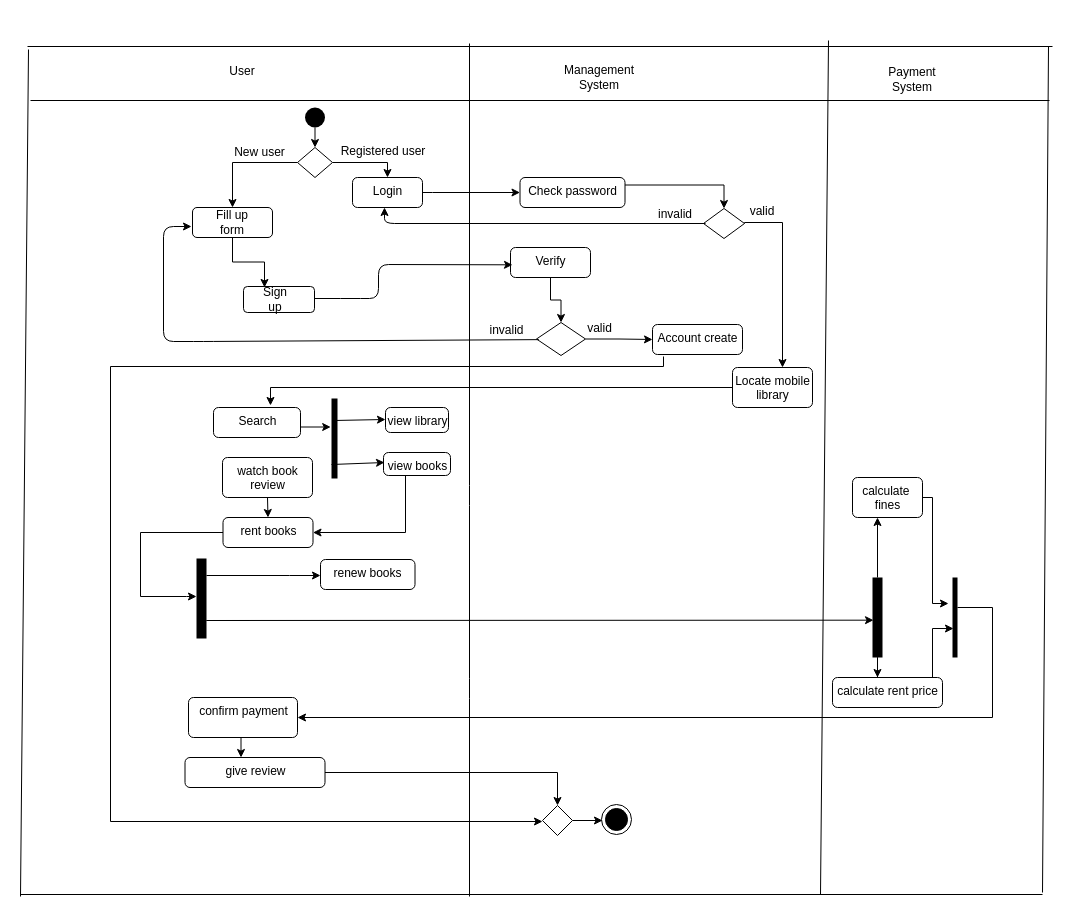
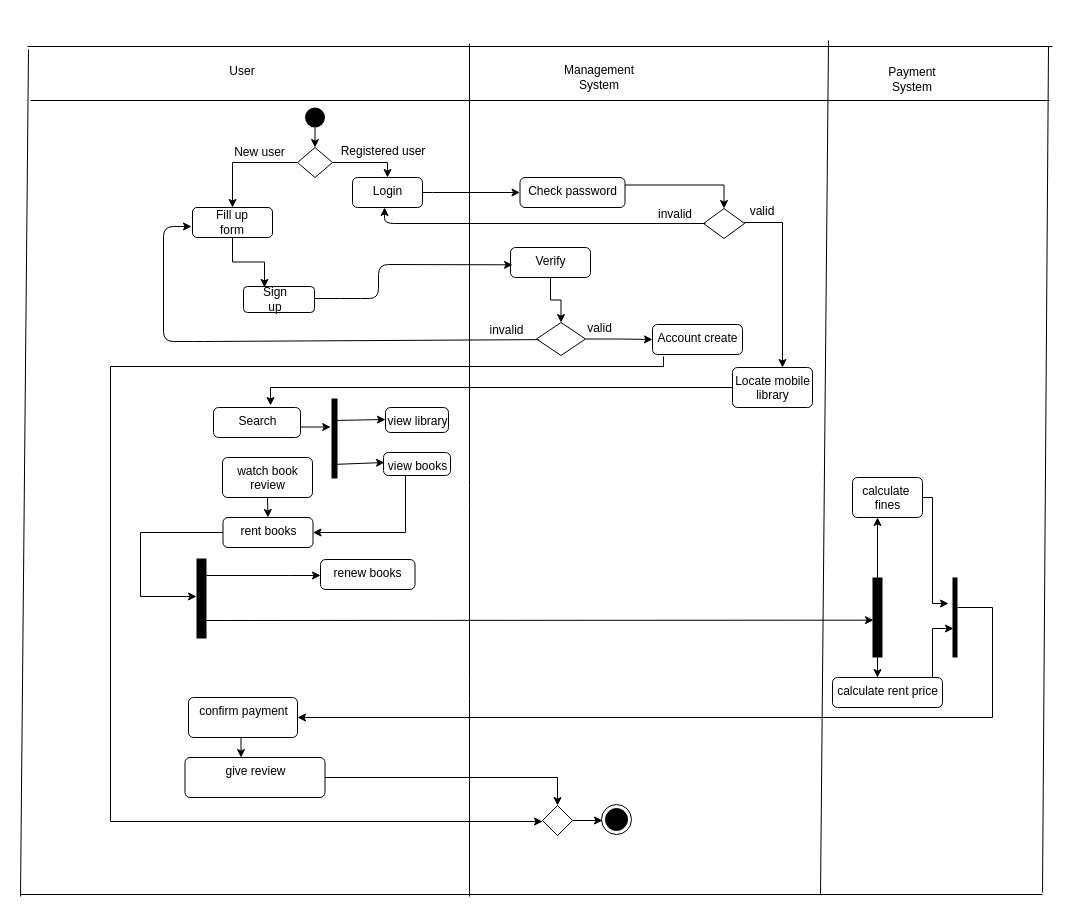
  <mxCell id="0" />
  <mxCell id="1" parent="0" />
  <mxCell id="2" value="" style="line;strokeWidth=1;fillColor=none;align=left;verticalAlign=middle;spacingTop=-1;spacingLeft=3;spacingRight=3;rotatable=0;labelPosition=right;points=[];portConstraint=eastwest;" parent="1" vertex="1"><mxGeometry x="30" y="20" width="1019" height="160" as="geometry" /></mxCell>
  <mxCell id="3" value="User" style="text;html=1;strokeColor=none;fillColor=none;align=center;verticalAlign=middle;whiteSpace=wrap;rounded=0;" parent="1" vertex="1"><mxGeometry x="207" y="57" width="70" height="27" as="geometry" /></mxCell>
  <mxCell id="4" value="Management System" style="text;html=1;strokeColor=none;fillColor=none;align=center;verticalAlign=middle;whiteSpace=wrap;rounded=0;" parent="1" vertex="1"><mxGeometry x="550" y="59" width="98" height="35" as="geometry" /></mxCell>
  <mxCell id="5" value="Payment System" style="text;html=1;strokeColor=none;fillColor=none;align=center;verticalAlign=middle;whiteSpace=wrap;rounded=0;" parent="1" vertex="1"><mxGeometry x="892" y="69" width="40" height="20" as="geometry" /></mxCell>
  <mxCell id="6" style="edgeStyle=orthogonalEdgeStyle;rounded=0;orthogonalLoop=1;jettySize=auto;html=1;exitX=0.5;exitY=1;exitDx=0;exitDy=0;entryX=0.5;entryY=0;entryDx=0;entryDy=0;" parent="1" source="7" target="10" edge="1"><mxGeometry relative="1" as="geometry" /></mxCell>
  <mxCell id="7" value="" style="ellipse;fillColor=#000000;strokeColor=none;" parent="1" vertex="1"><mxGeometry x="304.5" y="107" width="20" height="20" as="geometry" /></mxCell>
  <mxCell id="8" style="edgeStyle=orthogonalEdgeStyle;rounded=0;orthogonalLoop=1;jettySize=auto;html=1;entryX=0.5;entryY=0;entryDx=0;entryDy=0;" parent="1" source="10" target="12" edge="1"><mxGeometry relative="1" as="geometry"><Array as="points"><mxPoint x="387" y="162" /></Array></mxGeometry></mxCell>
  <mxCell id="9" style="edgeStyle=orthogonalEdgeStyle;rounded=0;orthogonalLoop=1;jettySize=auto;html=1;entryX=0.5;entryY=0;entryDx=0;entryDy=0;" parent="1" source="10" target="36" edge="1"><mxGeometry relative="1" as="geometry" /></mxCell>
  <mxCell id="10" value="" style="rhombus;" parent="1" vertex="1"><mxGeometry x="297" y="147" width="35" height="30" as="geometry" /></mxCell>
  <mxCell id="11" style="edgeStyle=orthogonalEdgeStyle;rounded=0;orthogonalLoop=1;jettySize=auto;html=1;exitX=1;exitY=0.5;exitDx=0;exitDy=0;" parent="1" source="12" target="16" edge="1"><mxGeometry relative="1" as="geometry"><Array as="points"><mxPoint x="432" y="192" /><mxPoint x="432" y="192" /></Array></mxGeometry></mxCell>
  <mxCell id="12" value="Login" style="html=1;align=center;verticalAlign=top;rounded=1;absoluteArcSize=1;arcSize=10;dashed=0;" parent="1" vertex="1"><mxGeometry x="352" y="177" width="70" height="30" as="geometry" /></mxCell>
  <mxCell id="13" value="Registered user" style="text;html=1;strokeColor=none;fillColor=none;align=center;verticalAlign=middle;whiteSpace=wrap;rounded=0;" parent="1" vertex="1"><mxGeometry x="333" y="146" width="100" height="10" as="geometry" /></mxCell>
  <mxCell id="14" value="New user" style="text;html=1;strokeColor=none;fillColor=none;align=center;verticalAlign=middle;whiteSpace=wrap;rounded=0;" parent="1" vertex="1"><mxGeometry x="232" y="147" width="55" height="10" as="geometry" /></mxCell>
  <mxCell id="15" style="edgeStyle=orthogonalEdgeStyle;rounded=0;orthogonalLoop=1;jettySize=auto;html=1;exitX=1;exitY=0.25;exitDx=0;exitDy=0;entryX=0.5;entryY=0;entryDx=0;entryDy=0;" parent="1" source="16" target="25" edge="1"><mxGeometry relative="1" as="geometry" /></mxCell>
  <mxCell id="16" value="Check password" style="html=1;align=center;verticalAlign=top;rounded=1;absoluteArcSize=1;arcSize=10;dashed=0;" parent="1" vertex="1"><mxGeometry x="519.5" y="177" width="105" height="30" as="geometry" /></mxCell>
  <mxCell id="17" value="" style="edgeStyle=orthogonalEdgeStyle;rounded=0;orthogonalLoop=1;jettySize=auto;html=1;" parent="1" source="18" target="34" edge="1"><mxGeometry relative="1" as="geometry" /></mxCell>
  <mxCell id="18" value="Verify" style="html=1;align=center;verticalAlign=top;rounded=1;absoluteArcSize=1;arcSize=10;dashed=0;" parent="1" vertex="1"><mxGeometry x="510" y="247" width="80" height="30" as="geometry" /></mxCell>
  <mxCell id="19" style="edgeStyle=orthogonalEdgeStyle;rounded=0;orthogonalLoop=1;jettySize=auto;html=1;entryX=0;entryY=0.5;entryDx=0;entryDy=0;entryPerimeter=0;" parent="1" source="34" target="21" edge="1"><mxGeometry relative="1" as="geometry"><mxPoint x="537" y="321" as="sourcePoint" /><mxPoint x="651" y="339" as="targetPoint" /><Array as="points" /></mxGeometry></mxCell>
  <mxCell id="20" style="edgeStyle=orthogonalEdgeStyle;rounded=0;orthogonalLoop=1;jettySize=auto;html=1;" parent="1" edge="1"><mxGeometry relative="1" as="geometry"><mxPoint x="542" y="821" as="targetPoint" /><mxPoint x="663" y="356" as="sourcePoint" /><Array as="points"><mxPoint x="663" y="356" /><mxPoint x="663" y="366" /><mxPoint x="110" y="366" /><mxPoint x="110" y="821" /></Array></mxGeometry></mxCell>
  <mxCell id="21" value="Account create" style="html=1;align=center;verticalAlign=top;rounded=1;absoluteArcSize=1;arcSize=10;dashed=0;" parent="1" vertex="1"><mxGeometry x="652" y="324" width="90" height="30" as="geometry" /></mxCell>
  <mxCell id="22" style="edgeStyle=orthogonalEdgeStyle;rounded=0;orthogonalLoop=1;jettySize=auto;html=1;entryX=0.655;entryY=-0.067;entryDx=0;entryDy=0;entryPerimeter=0;exitX=0;exitY=0.75;exitDx=0;exitDy=0;" parent="1" source="23" target="29" edge="1"><mxGeometry relative="1" as="geometry"><mxPoint x="722" y="387" as="sourcePoint" /><mxPoint x="269.985" y="521" as="targetPoint" /><Array as="points"><mxPoint x="732" y="387" /><mxPoint x="270" y="387" /></Array></mxGeometry></mxCell>
  <mxCell id="23" value="Locate mobile&lt;br&gt;library" style="html=1;align=center;verticalAlign=top;rounded=1;absoluteArcSize=1;arcSize=10;dashed=0;" parent="1" vertex="1"><mxGeometry x="732" y="367" width="80" height="40" as="geometry" /></mxCell>
  <mxCell id="24" style="edgeStyle=orthogonalEdgeStyle;rounded=0;orthogonalLoop=1;jettySize=auto;html=1;exitX=1;exitY=0.5;exitDx=0;exitDy=0;" parent="1" source="25" edge="1"><mxGeometry relative="1" as="geometry"><mxPoint x="782" y="367" as="targetPoint" /><mxPoint x="732" y="329" as="sourcePoint" /><Array as="points"><mxPoint x="782" y="222" /></Array></mxGeometry></mxCell>
  <mxCell id="25" value="" style="rhombus;" parent="1" vertex="1"><mxGeometry x="703" y="208" width="41" height="30" as="geometry" /></mxCell>
  <mxCell id="26" value="valid" style="text;html=1;strokeColor=none;fillColor=none;align=center;verticalAlign=middle;whiteSpace=wrap;rounded=0;" parent="1" vertex="1"><mxGeometry x="742" y="206" width="40" height="10" as="geometry" /></mxCell>
  <mxCell id="27" value="invalid" style="text;html=1;strokeColor=none;fillColor=none;align=center;verticalAlign=middle;whiteSpace=wrap;rounded=0;" parent="1" vertex="1"><mxGeometry x="480" y="317" width="53" height="25" as="geometry" /></mxCell>
  <mxCell id="28" style="edgeStyle=orthogonalEdgeStyle;rounded=0;orthogonalLoop=1;jettySize=auto;html=1;entryX=-0.13;entryY=0.363;entryDx=0;entryDy=0;entryPerimeter=0;" parent="1" target="30" edge="1"><mxGeometry relative="1" as="geometry"><mxPoint x="299" y="426.5" as="sourcePoint" /><mxPoint x="472" y="426.5" as="targetPoint" /></mxGeometry></mxCell>
  <mxCell id="29" value="Search" style="html=1;align=center;verticalAlign=top;rounded=1;absoluteArcSize=1;arcSize=10;dashed=0;" parent="1" vertex="1"><mxGeometry x="213" y="407" width="87" height="30" as="geometry" /></mxCell>
  <mxCell id="30" value="" style="html=1;points=[];perimeter=orthogonalPerimeter;fillColor=#000000;strokeColor=none;" parent="1" vertex="1"><mxGeometry x="331" y="398" width="6" height="80" as="geometry" /></mxCell>
  <mxCell id="31" style="edgeStyle=orthogonalEdgeStyle;rounded=0;orthogonalLoop=1;jettySize=auto;html=1;entryX=1;entryY=0.5;entryDx=0;entryDy=0;exitX=0.5;exitY=1;exitDx=0;exitDy=0;" parent="1" source="32" target="39" edge="1"><mxGeometry relative="1" as="geometry"><mxPoint x="616" y="526" as="sourcePoint" /><mxPoint x="343.5" y="575" as="targetPoint" /><Array as="points"><mxPoint x="405" y="532" /></Array></mxGeometry></mxCell>
  <mxCell id="32" value="view books" style="html=1;align=center;verticalAlign=top;rounded=1;absoluteArcSize=1;arcSize=10;dashed=0;" parent="1" vertex="1"><mxGeometry x="383" y="452" width="67" height="23" as="geometry" /></mxCell>
  <mxCell id="33" value="valid" style="text;html=1;strokeColor=none;fillColor=none;align=center;verticalAlign=middle;whiteSpace=wrap;rounded=0;" parent="1" vertex="1"><mxGeometry x="577" y="320" width="45" height="15" as="geometry" /></mxCell>
  <mxCell id="34" value="" style="rhombus;" parent="1" vertex="1"><mxGeometry x="536" y="322" width="49" height="33" as="geometry" /></mxCell>
  <mxCell id="35" value="" style="edgeStyle=orthogonalEdgeStyle;rounded=0;orthogonalLoop=1;jettySize=auto;html=1;entryX=0.296;entryY=0.038;entryDx=0;entryDy=0;entryPerimeter=0;" parent="1" source="36" target="73" edge="1"><mxGeometry relative="1" as="geometry"><mxPoint x="266.5" y="273" as="targetPoint" /></mxGeometry></mxCell>
  <mxCell id="36" value="" style="rounded=1;whiteSpace=wrap;html=1;" parent="1" vertex="1"><mxGeometry x="192" y="207" width="80" height="30" as="geometry" /></mxCell>
  <mxCell id="37" value="Fill up form" style="text;html=1;strokeColor=none;fillColor=none;align=center;verticalAlign=middle;whiteSpace=wrap;rounded=0;" parent="1" vertex="1"><mxGeometry x="212" y="212" width="40" height="20" as="geometry" /></mxCell>
  <mxCell id="38" style="edgeStyle=orthogonalEdgeStyle;rounded=0;orthogonalLoop=1;jettySize=auto;html=1;" parent="1" source="39" edge="1"><mxGeometry relative="1" as="geometry"><mxPoint x="196" y="596" as="targetPoint" /><Array as="points"><mxPoint x="140" y="532" /><mxPoint x="140" y="596" /><mxPoint x="186" y="596" /></Array></mxGeometry></mxCell>
  <mxCell id="39" value="rent books" style="html=1;align=center;verticalAlign=top;rounded=1;absoluteArcSize=1;arcSize=10;dashed=0;" parent="1" vertex="1"><mxGeometry x="222.5" y="517" width="90" height="30" as="geometry" /></mxCell>
  <mxCell id="40" value="renew books" style="html=1;align=center;verticalAlign=top;rounded=1;absoluteArcSize=1;arcSize=10;dashed=0;" parent="1" vertex="1"><mxGeometry x="320" y="559" width="94.5" height="30" as="geometry" /></mxCell>
  <mxCell id="41" style="edgeStyle=orthogonalEdgeStyle;rounded=0;orthogonalLoop=1;jettySize=auto;html=1;" parent="1" source="43" edge="1"><mxGeometry relative="1" as="geometry"><mxPoint x="320" y="575" as="targetPoint" /><Array as="points"><mxPoint x="289" y="575" /></Array><mxPoint x="216" y="575" as="sourcePoint" /></mxGeometry></mxCell>
  <mxCell id="42" style="edgeStyle=orthogonalEdgeStyle;rounded=0;orthogonalLoop=1;jettySize=auto;html=1;entryX=0.1;entryY=0.371;entryDx=0;entryDy=0;entryPerimeter=0;" parent="1" edge="1"><mxGeometry relative="1" as="geometry"><mxPoint x="873" y="619.68" as="targetPoint" /><mxPoint x="249" y="620" as="sourcePoint" /><Array as="points"><mxPoint x="206" y="620" /></Array></mxGeometry></mxCell>
  <mxCell id="43" value="" style="html=1;points=[];perimeter=orthogonalPerimeter;fillColor=#000000;strokeColor=none;" parent="1" vertex="1"><mxGeometry x="196" y="558" width="10" height="80" as="geometry" /></mxCell>
  <mxCell id="44" style="edgeStyle=orthogonalEdgeStyle;rounded=0;orthogonalLoop=1;jettySize=auto;html=1;" parent="1" source="46" edge="1"><mxGeometry relative="1" as="geometry"><mxPoint x="877" y="517" as="targetPoint" /></mxGeometry></mxCell>
  <mxCell id="45" style="edgeStyle=orthogonalEdgeStyle;rounded=0;orthogonalLoop=1;jettySize=auto;html=1;entryX=0.409;entryY=0;entryDx=0;entryDy=0;entryPerimeter=0;" parent="1" source="46" target="50" edge="1"><mxGeometry relative="1" as="geometry" /></mxCell>
  <mxCell id="46" value="" style="html=1;points=[];perimeter=orthogonalPerimeter;fillColor=#000000;strokeColor=none;" parent="1" vertex="1"><mxGeometry x="872" y="577" width="10" height="80" as="geometry" /></mxCell>
  <mxCell id="47" style="edgeStyle=orthogonalEdgeStyle;rounded=0;orthogonalLoop=1;jettySize=auto;html=1;entryX=-0.8;entryY=0.325;entryDx=0;entryDy=0;entryPerimeter=0;" parent="1" source="48" target="52" edge="1"><mxGeometry relative="1" as="geometry"><Array as="points"><mxPoint x="932" y="497" /><mxPoint x="932" y="603" /></Array></mxGeometry></mxCell>
  <mxCell id="48" value="calculate&amp;nbsp;&lt;br&gt;fines" style="html=1;align=center;verticalAlign=top;rounded=1;absoluteArcSize=1;arcSize=10;dashed=0;" parent="1" vertex="1"><mxGeometry x="852" y="477" width="70" height="40" as="geometry" /></mxCell>
  <mxCell id="49" style="edgeStyle=orthogonalEdgeStyle;rounded=0;orthogonalLoop=1;jettySize=auto;html=1;entryX=0.2;entryY=0.638;entryDx=0;entryDy=0;entryPerimeter=0;" parent="1" source="50" target="52" edge="1"><mxGeometry relative="1" as="geometry"><mxPoint x="902" y="607" as="targetPoint" /><Array as="points"><mxPoint x="932" y="628" /></Array></mxGeometry></mxCell>
  <mxCell id="50" value="calculate rent price" style="html=1;align=center;verticalAlign=top;rounded=1;absoluteArcSize=1;arcSize=10;dashed=0;" parent="1" vertex="1"><mxGeometry x="832" y="677" width="110" height="30" as="geometry" /></mxCell>
  <mxCell id="51" style="edgeStyle=orthogonalEdgeStyle;rounded=0;orthogonalLoop=1;jettySize=auto;html=1;entryX=1;entryY=0.75;entryDx=0;entryDy=0;" parent="1" edge="1"><mxGeometry relative="1" as="geometry"><mxPoint x="957" y="607" as="sourcePoint" /><mxPoint x="297" y="717" as="targetPoint" /><Array as="points"><mxPoint x="992" y="607" /><mxPoint x="992" y="717" /></Array></mxGeometry></mxCell>
  <mxCell id="52" value="" style="html=1;points=[];perimeter=orthogonalPerimeter;fillColor=#000000;strokeColor=none;" parent="1" vertex="1"><mxGeometry x="952" y="577" width="5" height="80" as="geometry" /></mxCell>
  <mxCell id="53" style="edgeStyle=orthogonalEdgeStyle;rounded=0;orthogonalLoop=1;jettySize=auto;html=1;exitX=0.5;exitY=1;exitDx=0;exitDy=0;entryX=0.4;entryY=0;entryDx=0;entryDy=0;entryPerimeter=0;" parent="1" source="54" target="58" edge="1"><mxGeometry relative="1" as="geometry" /></mxCell>
  <mxCell id="54" value="confirm payment" style="html=1;align=center;verticalAlign=top;rounded=1;absoluteArcSize=1;arcSize=10;dashed=0;" parent="1" vertex="1"><mxGeometry x="188" y="697" width="109" height="40" as="geometry" /></mxCell>
  <mxCell id="55" style="edgeStyle=orthogonalEdgeStyle;rounded=0;orthogonalLoop=1;jettySize=auto;html=1;exitX=0.5;exitY=1;exitDx=0;exitDy=0;entryX=0.5;entryY=0;entryDx=0;entryDy=0;" parent="1" source="56" target="39" edge="1"><mxGeometry relative="1" as="geometry" /></mxCell>
  <mxCell id="56" value="watch book&lt;br&gt;review" style="html=1;align=center;verticalAlign=top;rounded=1;absoluteArcSize=1;arcSize=10;dashed=0;" parent="1" vertex="1"><mxGeometry x="222" y="457" width="90" height="40" as="geometry" /></mxCell>
  <mxCell id="57" style="edgeStyle=orthogonalEdgeStyle;rounded=0;orthogonalLoop=1;jettySize=auto;html=1;exitX=1;exitY=0.5;exitDx=0;exitDy=0;entryX=0.5;entryY=0;entryDx=0;entryDy=0;" parent="1" source="58" target="60" edge="1"><mxGeometry relative="1" as="geometry" /></mxCell>
- <mxCell id="58" value="give review" style="html=1;align=center;verticalAlign=top;rounded=1;absoluteArcSize=1;arcSize=10;dashed=0;" parent="1" vertex="1"><mxGeometry x="184.5" y="757" width="140" height="30" as="geometry" /></mxCell>
+ <mxCell id="58" value="give review" style="html=1;align=center;verticalAlign=top;rounded=1;absoluteArcSize=1;arcSize=10;dashed=0;" parent="1" vertex="1"><mxGeometry x="184.5" y="757" width="140" height="40" as="geometry" /></mxCell>
  <mxCell id="59" style="edgeStyle=orthogonalEdgeStyle;rounded=0;orthogonalLoop=1;jettySize=auto;html=1;exitX=1;exitY=0.5;exitDx=0;exitDy=0;" parent="1" source="60" edge="1"><mxGeometry relative="1" as="geometry"><mxPoint x="602" y="820" as="targetPoint" /></mxGeometry></mxCell>
  <mxCell id="60" value="" style="rhombus;" parent="1" vertex="1"><mxGeometry x="542" y="805" width="30" height="30" as="geometry" /></mxCell>
  <mxCell id="61" value="" style="ellipse;html=1;shape=endState;fillColor=#000000;strokeColor=#000000;" parent="1" vertex="1"><mxGeometry x="601" y="804" width="30" height="30" as="geometry" /></mxCell>
  <mxCell id="62" value="" style="endArrow=none;html=1;" parent="1" edge="1"><mxGeometry width="50" height="50" relative="1" as="geometry"><mxPoint x="820" y="894" as="sourcePoint" /><mxPoint x="828" y="40" as="targetPoint" /><Array as="points"><mxPoint x="828" y="40" /></Array></mxGeometry></mxCell>
  <mxCell id="63" value="" style="endArrow=none;html=1;" parent="1" edge="1"><mxGeometry width="50" height="50" relative="1" as="geometry"><mxPoint x="20" y="896" as="sourcePoint" /><mxPoint x="28" y="49" as="targetPoint" /><Array as="points" /></mxGeometry></mxCell>
  <mxCell id="64" value="" style="endArrow=none;html=1;" parent="1" edge="1"><mxGeometry width="50" height="50" relative="1" as="geometry"><mxPoint x="1042" y="892" as="sourcePoint" /><mxPoint x="1048" y="46" as="targetPoint" /></mxGeometry></mxCell>
  <mxCell id="65" value="" style="endArrow=classic;html=1;entryX=0.025;entryY=0.611;entryDx=0;entryDy=0;entryPerimeter=0;" parent="1" edge="1"><mxGeometry width="50" height="50" relative="1" as="geometry"><mxPoint x="312" y="298" as="sourcePoint" /><mxPoint x="512" y="264.33" as="targetPoint" /><Array as="points"><mxPoint x="350" y="298" /><mxPoint x="378" y="298" /><mxPoint x="378" y="264" /></Array></mxGeometry></mxCell>
  <mxCell id="66" value="" style="endArrow=classic;html=1;exitX=0.048;exitY=0.519;exitDx=0;exitDy=0;exitPerimeter=0;" parent="1" source="34" edge="1"><mxGeometry width="50" height="50" relative="1" as="geometry"><mxPoint x="498" y="354" as="sourcePoint" /><mxPoint x="191" y="226" as="targetPoint" /><Array as="points"><mxPoint x="203" y="341" /><mxPoint x="163" y="341" /><mxPoint x="163" y="226" /></Array></mxGeometry></mxCell>
  <mxCell id="67" value="" style="endArrow=none;html=1;" parent="1" edge="1"><mxGeometry width="50" height="50" relative="1" as="geometry"><mxPoint x="27" y="46" as="sourcePoint" /><mxPoint x="1052" y="46" as="targetPoint" /></mxGeometry></mxCell>
  <mxCell id="68" value="" style="endArrow=none;html=1;" parent="1" edge="1"><mxGeometry width="50" height="50" relative="1" as="geometry"><mxPoint x="20" y="894" as="sourcePoint" /><mxPoint x="1042" y="894" as="targetPoint" /></mxGeometry></mxCell>
  <mxCell id="69" value="view library" style="html=1;align=center;verticalAlign=top;rounded=1;absoluteArcSize=1;arcSize=10;dashed=0;" parent="1" vertex="1"><mxGeometry x="385" y="407" width="63" height="25" as="geometry" /></mxCell>
  <mxCell id="70" value="" style="endArrow=none;html=1;" parent="1" edge="1"><mxGeometry width="50" height="50" relative="1" as="geometry"><mxPoint x="469" y="896" as="sourcePoint" /><mxPoint x="469" y="43" as="targetPoint" /><Array as="points"><mxPoint x="469" y="688" /><mxPoint x="469" y="495" /></Array></mxGeometry></mxCell>
  <mxCell id="71" value="" style="endArrow=classic;html=1;" parent="1" edge="1"><mxGeometry width="50" height="50" relative="1" as="geometry"><mxPoint x="333" y="420" as="sourcePoint" /><mxPoint x="385" y="419" as="targetPoint" /><Array as="points"><mxPoint x="333" y="420" /></Array></mxGeometry></mxCell>
  <mxCell id="72" value="" style="endArrow=classic;html=1;exitX=0;exitY=0.825;exitDx=0;exitDy=0;exitPerimeter=0;" parent="1" source="30" edge="1"><mxGeometry width="50" height="50" relative="1" as="geometry"><mxPoint x="341" y="499" as="sourcePoint" /><mxPoint x="384" y="462" as="targetPoint" /></mxGeometry></mxCell>
  <mxCell id="73" value="" style="rounded=1;whiteSpace=wrap;html=1;" parent="1" vertex="1"><mxGeometry x="243" y="286" width="71" height="26" as="geometry" /></mxCell>
  <mxCell id="74" value="Sign up" style="text;html=1;strokeColor=none;fillColor=none;align=center;verticalAlign=middle;whiteSpace=wrap;rounded=0;" parent="1" vertex="1"><mxGeometry x="255" y="289" width="40" height="20" as="geometry" /></mxCell>
  <mxCell id="75" value="invalid" style="text;html=1;strokeColor=none;fillColor=none;align=center;verticalAlign=middle;whiteSpace=wrap;rounded=0;" parent="1" vertex="1"><mxGeometry x="655" y="206" width="40" height="15" as="geometry" /></mxCell>
  <mxCell id="76" value="" style="endArrow=classic;html=1;" parent="1" edge="1"><mxGeometry width="50" height="50" relative="1" as="geometry"><mxPoint x="705" y="223" as="sourcePoint" /><mxPoint x="384" y="207" as="targetPoint" /><Array as="points"><mxPoint x="384" y="223" /></Array></mxGeometry></mxCell>
